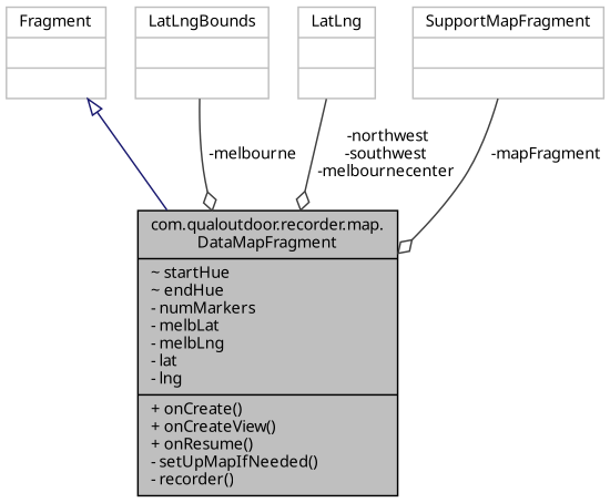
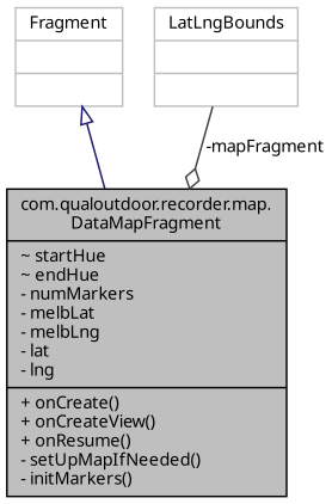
  digraph {
    fontname="Noto Sans"
    node [color=grey75 fillcolor=white fontname="Noto Sans" fontsize=10 shape=record style=filled]
    edge [color=grey25 fontname="Noto Sans" fontsize=10 labelfontname=Helvetica labelfontsize=10 style=solid arrowhead=odiamond]
-   n1 [color=black fillcolor=grey75 fontcolor=black height=0.2 label="{com.qualoutdoor.recorder.map.\lDataMapFragment\n|~ startHue\l~ endHue\l- numMarkers\l- melbLat\l- melbLng\l- lat\l- lng\l|+ onCreate()\l+ onCreateView()\l+ onResume()\l- setUpMapIfNeeded()\l- recorder()\l}" width=0.4]
+   n1 [color=black fillcolor=grey75 fontcolor=black height=0.2 label="{com.qualoutdoor.recorder.map.\lDataMapFragment\n|~ startHue\l~ endHue\l- numMarkers\l- melbLat\l- melbLng\l- lat\l- lng\l|+ onCreate()\l+ onCreateView()\l+ onResume()\l- setUpMapIfNeeded()\l- initMarkers()\l}" width=0.4]
    n2 [height=0.2 label="{Fragment\n||}" width=0.4]
    n3 [height=0.2 label="{LatLngBounds\n||}" width=0.4]
-   n4 [height=0.2 label="{LatLng\n||}" width=0.4]
-   n5 [height=0.2 label="{SupportMapFragment\n||}" width=0.4]
    n2 -> n1 [arrowtail=onormal color=midnightblue dir=back arrowhead=""]
-   n3 -> n1 [label=" -melbourne"]
-   n4 -> n1 [label=" -northwest\n-southwest\n-melbournecenter"]
-   n5 -> n1 [label=" -mapFragment"]
+   n3 -> n1 [label=" -mapFragment"]
  }
